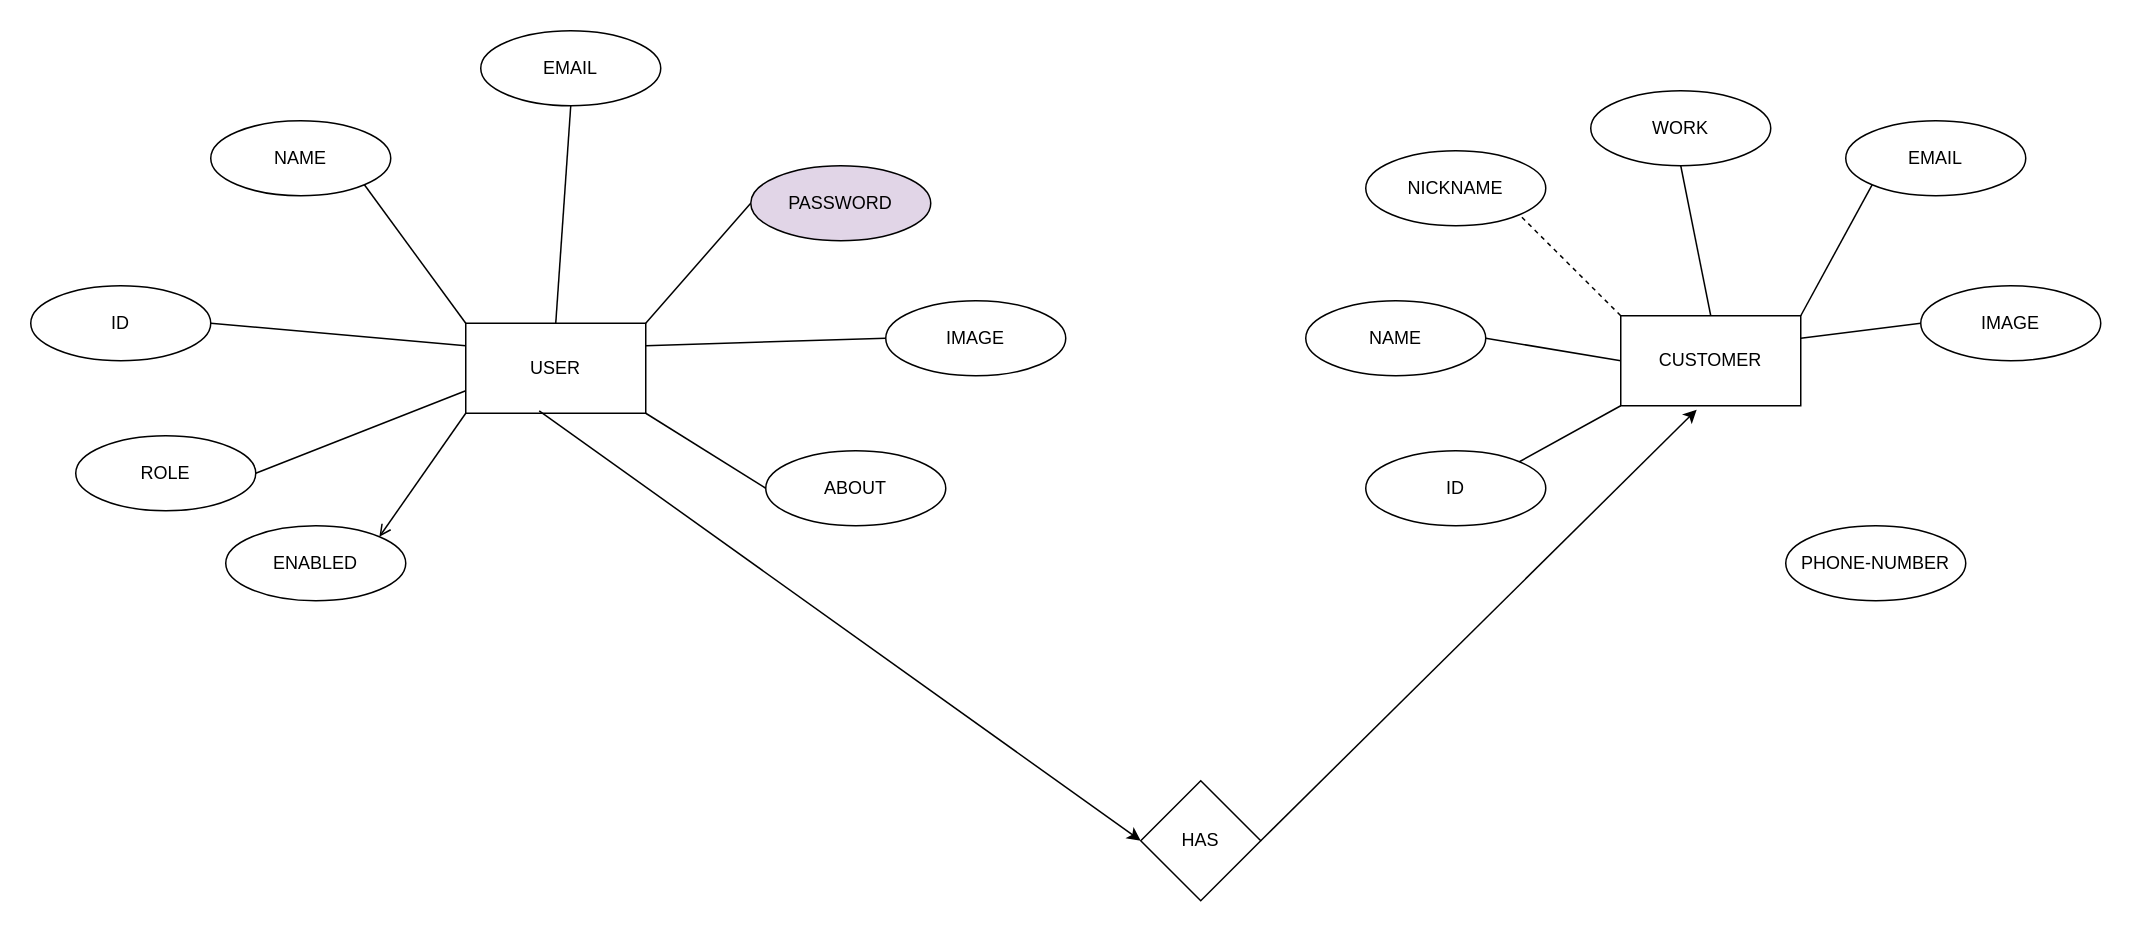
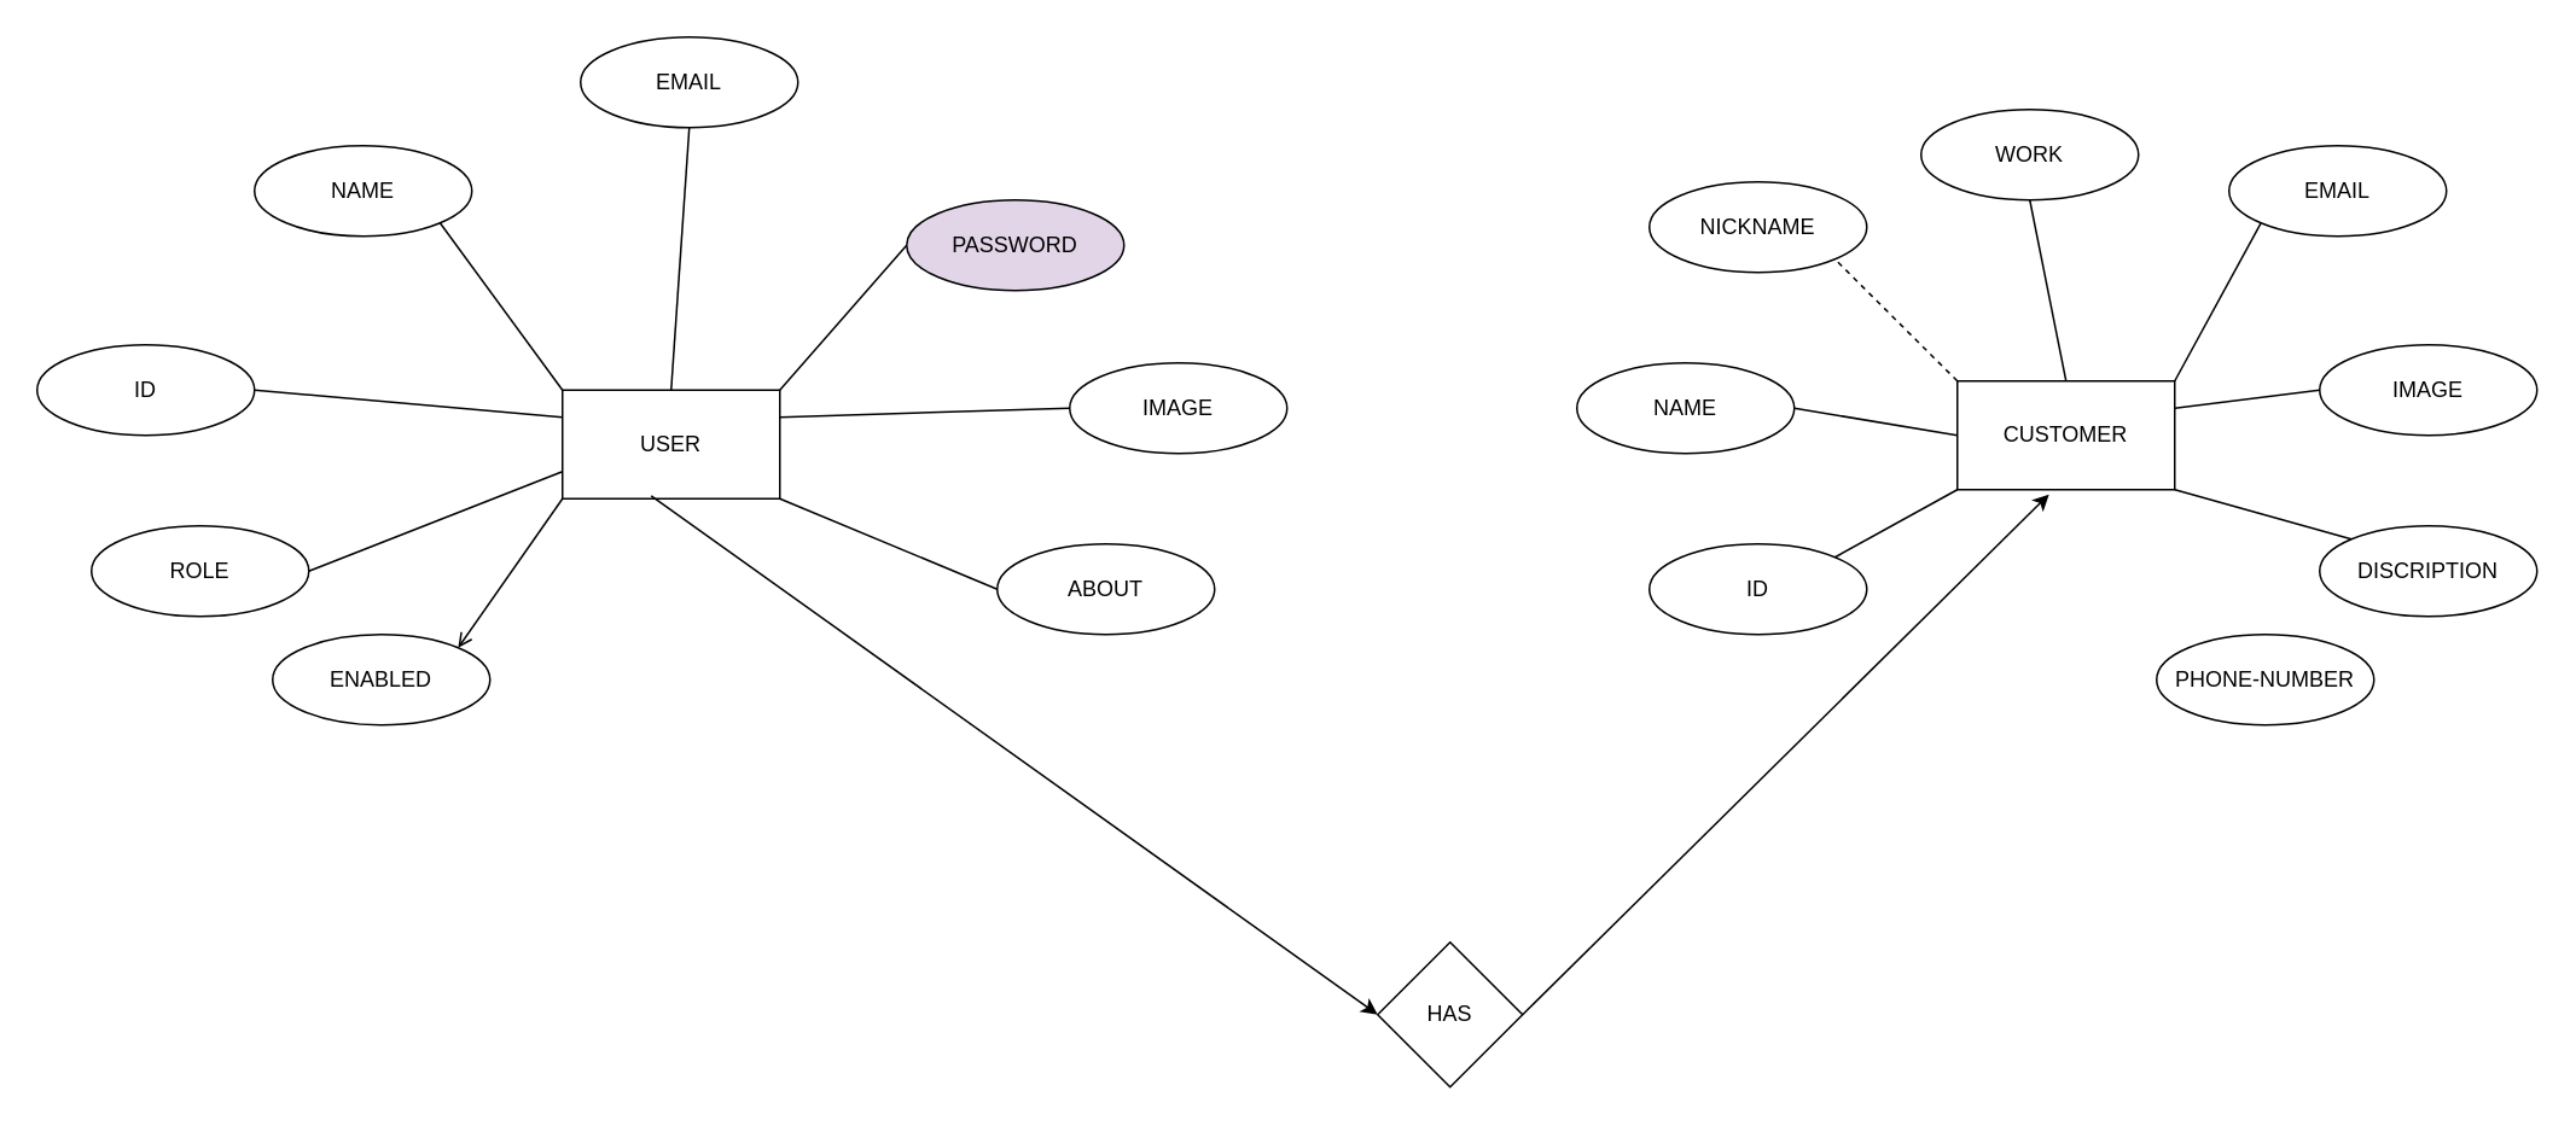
  <mxCell id="0" />
  <mxCell id="1" parent="0" />
  <mxCell id="2" value="USER" style="rounded=0;whiteSpace=wrap;html=1;" vertex="1" parent="1"><mxGeometry x="310" y="215" width="120" height="60" as="geometry" /></mxCell>
  <mxCell id="3" value="CUSTOMER" style="rounded=0;whiteSpace=wrap;html=1;" vertex="1" parent="1"><mxGeometry x="1080" y="210" width="120" height="60" as="geometry" /></mxCell>
  <mxCell id="4" value="ID" style="ellipse;whiteSpace=wrap;html=1;" vertex="1" parent="1"><mxGeometry x="20" y="190" width="120" height="50" as="geometry" /></mxCell>
  <mxCell id="5" value="NAME" style="ellipse;whiteSpace=wrap;html=1;" vertex="1" parent="1"><mxGeometry x="140" y="80" width="120" height="50" as="geometry" /></mxCell>
  <mxCell id="6" value="EMAIL" style="ellipse;whiteSpace=wrap;html=1;" vertex="1" parent="1"><mxGeometry x="320" y="20" width="120" height="50" as="geometry" /></mxCell>
  <mxCell id="7" value="ROLE" style="ellipse;whiteSpace=wrap;html=1;" vertex="1" parent="1"><mxGeometry x="50" y="290" width="120" height="50" as="geometry" /></mxCell>
  <mxCell id="8" value="PASSWORD" style="ellipse;whiteSpace=wrap;html=1;fillColor=#e1d5e7;" vertex="1" parent="1"><mxGeometry x="500" y="110" width="120" height="50" as="geometry" /></mxCell>
  <mxCell id="9" value="IMAGE" style="ellipse;whiteSpace=wrap;html=1;" vertex="1" parent="1"><mxGeometry x="590" y="200" width="120" height="50" as="geometry" /></mxCell>
- <mxCell id="10" value="ABOUT" style="ellipse;whiteSpace=wrap;html=1;" vertex="1" parent="1"><mxGeometry x="510" y="300" width="120" height="50" as="geometry" /></mxCell>
+ <mxCell id="10" value="ABOUT" style="ellipse;whiteSpace=wrap;html=1;" vertex="1" parent="1"><mxGeometry x="550" y="300" width="120" height="50" as="geometry" /></mxCell>
  <mxCell id="11" value="NAME" style="ellipse;whiteSpace=wrap;html=1;" vertex="1" parent="1"><mxGeometry x="870" y="200" width="120" height="50" as="geometry" /></mxCell>
  <mxCell id="12" value="NICKNAME" style="ellipse;whiteSpace=wrap;html=1;" vertex="1" parent="1"><mxGeometry x="910" y="100" width="120" height="50" as="geometry" /></mxCell>
  <mxCell id="13" value="WORK" style="ellipse;whiteSpace=wrap;html=1;" vertex="1" parent="1"><mxGeometry x="1060" y="60" width="120" height="50" as="geometry" /></mxCell>
  <mxCell id="14" value="EMAIL" style="ellipse;whiteSpace=wrap;html=1;" vertex="1" parent="1"><mxGeometry x="1230" y="80" width="120" height="50" as="geometry" /></mxCell>
  <mxCell id="15" value="IMAGE" style="ellipse;whiteSpace=wrap;html=1;" vertex="1" parent="1"><mxGeometry x="1280" y="190" width="120" height="50" as="geometry" /></mxCell>
+ <mxCell id="16" value="DISCRIPTION" style="ellipse;whiteSpace=wrap;html=1;" vertex="1" parent="1"><mxGeometry x="1280" y="290" width="120" height="50" as="geometry" /></mxCell>
  <mxCell id="17" value="ID" style="ellipse;whiteSpace=wrap;html=1;" vertex="1" parent="1"><mxGeometry x="910" y="300" width="120" height="50" as="geometry" /></mxCell>
  <mxCell id="18" value="PHONE-NUMBER" style="ellipse;whiteSpace=wrap;html=1;" vertex="1" parent="1"><mxGeometry x="1190" y="350" width="120" height="50" as="geometry" /></mxCell>
  <mxCell id="19" value="ENABLED" style="ellipse;whiteSpace=wrap;html=1;" vertex="1" parent="1"><mxGeometry x="150" y="350" width="120" height="50" as="geometry" /></mxCell>
  <mxCell id="20" value="HAS" style="rhombus;whiteSpace=wrap;html=1;" vertex="1" parent="1"><mxGeometry x="760" y="520" width="80" height="80" as="geometry" /></mxCell>
  <mxCell id="21" value="" style="endArrow=classic;html=1;rounded=0;exitX=0.408;exitY=0.973;exitDx=0;exitDy=0;exitPerimeter=0;entryX=0;entryY=0.5;entryDx=0;entryDy=0;" edge="1" parent="1" source="2" target="20"><mxGeometry width="50" height="50" relative="1" as="geometry"><mxPoint x="660" y="570" as="sourcePoint" /><mxPoint x="710" y="520" as="targetPoint" /></mxGeometry></mxCell>
  <mxCell id="22" value="" style="endArrow=classic;html=1;rounded=0;exitX=1;exitY=0.5;exitDx=0;exitDy=0;entryX=0.422;entryY=1.043;entryDx=0;entryDy=0;entryPerimeter=0;" edge="1" parent="1" source="20" target="3"><mxGeometry width="50" height="50" relative="1" as="geometry"><mxPoint x="769.5" y="430" as="sourcePoint" /><mxPoint x="1170.5" y="717" as="targetPoint" /></mxGeometry></mxCell>
  <mxCell id="23" value="" style="endArrow=none;html=1;rounded=0;exitX=1;exitY=1;exitDx=0;exitDy=0;entryX=0;entryY=0.5;entryDx=0;entryDy=0;" edge="1" parent="1" source="2" target="10"><mxGeometry width="50" height="50" relative="1" as="geometry"><mxPoint x="700" y="270" as="sourcePoint" /><mxPoint x="750" y="220" as="targetPoint" /></mxGeometry></mxCell>
  <mxCell id="24" value="" style="endArrow=none;html=1;rounded=0;exitX=1;exitY=0.25;exitDx=0;exitDy=0;entryX=0;entryY=0.5;entryDx=0;entryDy=0;" edge="1" parent="1" source="2" target="9"><mxGeometry width="50" height="50" relative="1" as="geometry"><mxPoint x="440" y="285" as="sourcePoint" /><mxPoint x="560" y="335" as="targetPoint" /></mxGeometry></mxCell>
  <mxCell id="25" value="" style="endArrow=none;html=1;rounded=0;exitX=1;exitY=0;exitDx=0;exitDy=0;entryX=0;entryY=0.5;entryDx=0;entryDy=0;" edge="1" parent="1" source="2" target="8"><mxGeometry width="50" height="50" relative="1" as="geometry"><mxPoint x="440" y="240" as="sourcePoint" /><mxPoint x="600" y="235" as="targetPoint" /></mxGeometry></mxCell>
  <mxCell id="26" value="" style="endArrow=none;html=1;rounded=0;exitX=0.5;exitY=0;exitDx=0;exitDy=0;entryX=0.5;entryY=1;entryDx=0;entryDy=0;" edge="1" parent="1" source="2" target="6"><mxGeometry width="50" height="50" relative="1" as="geometry"><mxPoint x="440" y="225" as="sourcePoint" /><mxPoint x="510" y="145" as="targetPoint" /></mxGeometry></mxCell>
  <mxCell id="27" value="" style="endArrow=none;html=1;rounded=0;exitX=0;exitY=0;exitDx=0;exitDy=0;entryX=1;entryY=1;entryDx=0;entryDy=0;" edge="1" parent="1" source="2" target="5"><mxGeometry width="50" height="50" relative="1" as="geometry"><mxPoint x="380" y="225" as="sourcePoint" /><mxPoint x="390" y="80" as="targetPoint" /></mxGeometry></mxCell>
  <mxCell id="28" value="" style="endArrow=none;html=1;rounded=0;exitX=0;exitY=0.25;exitDx=0;exitDy=0;entryX=1;entryY=0.5;entryDx=0;entryDy=0;" edge="1" parent="1" source="2" target="4"><mxGeometry width="50" height="50" relative="1" as="geometry"><mxPoint x="320" y="225" as="sourcePoint" /><mxPoint x="252" y="133" as="targetPoint" /></mxGeometry></mxCell>
  <mxCell id="29" value="" style="endArrow=none;html=1;rounded=0;exitX=0;exitY=0.75;exitDx=0;exitDy=0;entryX=1;entryY=0.5;entryDx=0;entryDy=0;" edge="1" parent="1" source="2" target="7"><mxGeometry width="50" height="50" relative="1" as="geometry"><mxPoint x="320" y="240" as="sourcePoint" /><mxPoint x="150" y="225" as="targetPoint" /></mxGeometry></mxCell>
  <mxCell id="30" value="" style="endArrow=open;html=1;rounded=0;entryX=1;entryY=0;entryDx=0;entryDy=0;exitX=0;exitY=1;exitDx=0;exitDy=0;" edge="1" parent="1" source="2" target="19"><mxGeometry width="50" height="50" relative="1" as="geometry"><mxPoint x="310" y="270" as="sourcePoint" /><mxPoint x="180" y="325" as="targetPoint" /></mxGeometry></mxCell>
  <mxCell id="31" value="" style="endArrow=none;html=1;rounded=0;exitX=0;exitY=1;exitDx=0;exitDy=0;entryX=1;entryY=0;entryDx=0;entryDy=0;" edge="1" parent="1" source="3" target="17"><mxGeometry width="50" height="50" relative="1" as="geometry"><mxPoint x="1160" y="270" as="sourcePoint" /><mxPoint x="1210" y="220" as="targetPoint" /></mxGeometry></mxCell>
  <mxCell id="32" value="" style="endArrow=none;html=1;rounded=0;exitX=0;exitY=0.5;exitDx=0;exitDy=0;entryX=1;entryY=0.5;entryDx=0;entryDy=0;" edge="1" parent="1" source="3" target="11"><mxGeometry width="50" height="50" relative="1" as="geometry"><mxPoint x="1120" y="280" as="sourcePoint" /><mxPoint x="1022" y="317" as="targetPoint" /></mxGeometry></mxCell>
  <mxCell id="33" value="" style="endArrow=none;html=1;rounded=0;exitX=0;exitY=0;exitDx=0;exitDy=0;entryX=1;entryY=1;entryDx=0;entryDy=0;dashed=1;" edge="1" parent="1" source="3" target="12"><mxGeometry width="50" height="50" relative="1" as="geometry"><mxPoint x="1120" y="265" as="sourcePoint" /><mxPoint x="1000" y="235" as="targetPoint" /></mxGeometry></mxCell>
  <mxCell id="34" value="" style="endArrow=none;html=1;rounded=0;exitX=0.5;exitY=0;exitDx=0;exitDy=0;entryX=0.5;entryY=1;entryDx=0;entryDy=0;" edge="1" parent="1" source="3" target="13"><mxGeometry width="50" height="50" relative="1" as="geometry"><mxPoint x="1120" y="250" as="sourcePoint" /><mxPoint x="1022" y="153" as="targetPoint" /></mxGeometry></mxCell>
  <mxCell id="35" value="" style="endArrow=none;html=1;rounded=0;exitX=1;exitY=0;exitDx=0;exitDy=0;entryX=0;entryY=1;entryDx=0;entryDy=0;" edge="1" parent="1" source="3" target="14"><mxGeometry width="50" height="50" relative="1" as="geometry"><mxPoint x="1150" y="220" as="sourcePoint" /><mxPoint x="1130" y="90" as="targetPoint" /></mxGeometry></mxCell>
  <mxCell id="36" value="" style="endArrow=none;html=1;rounded=0;exitX=1;exitY=0.25;exitDx=0;exitDy=0;entryX=0;entryY=0.5;entryDx=0;entryDy=0;" edge="1" parent="1" source="3" target="15"><mxGeometry width="50" height="50" relative="1" as="geometry"><mxPoint x="1210" y="220" as="sourcePoint" /><mxPoint x="1258" y="153" as="targetPoint" /></mxGeometry></mxCell>
+ <mxCell id="37" value="" style="endArrow=none;html=1;rounded=0;exitX=1;exitY=1;exitDx=0;exitDy=0;entryX=0;entryY=0;entryDx=0;entryDy=0;" edge="1" parent="1" source="3" target="16"><mxGeometry width="50" height="50" relative="1" as="geometry"><mxPoint x="1210" y="235" as="sourcePoint" /><mxPoint x="1290" y="225" as="targetPoint" /></mxGeometry></mxCell>
